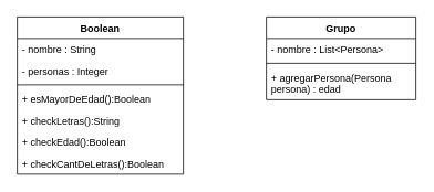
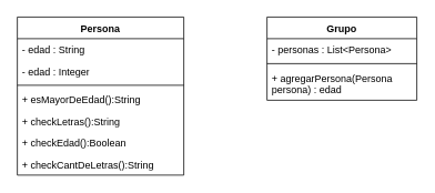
  <mxCell id="0" />
  <mxCell id="1" parent="0" />
- <mxCell id="2" value="Boolean" style="swimlane;fontStyle=1;align=center;verticalAlign=top;childLayout=stackLayout;horizontal=1;startSize=26;horizontalStack=0;resizeParent=1;resizeParentMax=0;resizeLast=0;collapsible=1;marginBottom=0;whiteSpace=wrap;html=1;" vertex="1" parent="1"><mxGeometry x="20" y="20" width="200" height="190" as="geometry" /></mxCell>
- <mxCell id="3" value="- nombre : String" style="text;strokeColor=none;fillColor=none;align=left;verticalAlign=top;spacingLeft=4;spacingRight=4;overflow=hidden;rotatable=0;points=[[0,0.5],[1,0.5]];portConstraint=eastwest;whiteSpace=wrap;html=1;" vertex="1" parent="2"><mxGeometry y="26" width="200" height="26" as="geometry" /></mxCell>
- <mxCell id="4" value="- personas : Integer" style="text;strokeColor=none;fillColor=none;align=left;verticalAlign=top;spacingLeft=4;spacingRight=4;overflow=hidden;rotatable=0;points=[[0,0.5],[1,0.5]];portConstraint=eastwest;whiteSpace=wrap;html=1;" vertex="1" parent="2"><mxGeometry y="52" width="200" height="26" as="geometry" /></mxCell>
+ <mxCell id="2" value="Persona" style="swimlane;fontStyle=1;align=center;verticalAlign=top;childLayout=stackLayout;horizontal=1;startSize=26;horizontalStack=0;resizeParent=1;resizeParentMax=0;resizeLast=0;collapsible=1;marginBottom=0;whiteSpace=wrap;html=1;" vertex="1" parent="1"><mxGeometry x="20" y="20" width="200" height="190" as="geometry" /></mxCell>
+ <mxCell id="3" value="- edad : String" style="text;strokeColor=none;fillColor=none;align=left;verticalAlign=top;spacingLeft=4;spacingRight=4;overflow=hidden;rotatable=0;points=[[0,0.5],[1,0.5]];portConstraint=eastwest;whiteSpace=wrap;html=1;" vertex="1" parent="2"><mxGeometry y="26" width="200" height="26" as="geometry" /></mxCell>
+ <mxCell id="4" value="- edad : Integer" style="text;strokeColor=none;fillColor=none;align=left;verticalAlign=top;spacingLeft=4;spacingRight=4;overflow=hidden;rotatable=0;points=[[0,0.5],[1,0.5]];portConstraint=eastwest;whiteSpace=wrap;html=1;" vertex="1" parent="2"><mxGeometry y="52" width="200" height="26" as="geometry" /></mxCell>
  <mxCell id="5" value="" style="line;strokeWidth=1;fillColor=none;align=left;verticalAlign=middle;spacingTop=-1;spacingLeft=3;spacingRight=3;rotatable=0;labelPosition=right;points=[];portConstraint=eastwest;strokeColor=inherit;" vertex="1" parent="2"><mxGeometry y="78" width="200" height="8" as="geometry" /></mxCell>
- <mxCell id="6" value="+ esMayorDeEdad():Boolean" style="text;strokeColor=none;fillColor=none;align=left;verticalAlign=top;spacingLeft=4;spacingRight=4;overflow=hidden;rotatable=0;points=[[0,0.5],[1,0.5]];portConstraint=eastwest;whiteSpace=wrap;html=1;" vertex="1" parent="2"><mxGeometry y="86" width="200" height="26" as="geometry" /></mxCell>
+ <mxCell id="6" value="+ esMayorDeEdad():String" style="text;strokeColor=none;fillColor=none;align=left;verticalAlign=top;spacingLeft=4;spacingRight=4;overflow=hidden;rotatable=0;points=[[0,0.5],[1,0.5]];portConstraint=eastwest;whiteSpace=wrap;html=1;" vertex="1" parent="2"><mxGeometry y="86" width="200" height="26" as="geometry" /></mxCell>
  <mxCell id="7" value="+ checkLetras():String" style="text;strokeColor=none;fillColor=none;align=left;verticalAlign=top;spacingLeft=4;spacingRight=4;overflow=hidden;rotatable=0;points=[[0,0.5],[1,0.5]];portConstraint=eastwest;whiteSpace=wrap;html=1;" vertex="1" parent="2"><mxGeometry y="112" width="200" height="26" as="geometry" /></mxCell>
  <mxCell id="8" value="+ checkEdad():Boolean" style="text;strokeColor=none;fillColor=none;align=left;verticalAlign=top;spacingLeft=4;spacingRight=4;overflow=hidden;rotatable=0;points=[[0,0.5],[1,0.5]];portConstraint=eastwest;whiteSpace=wrap;html=1;" vertex="1" parent="2"><mxGeometry y="138" width="200" height="26" as="geometry" /></mxCell>
- <mxCell id="9" value="+ checkCantDeLetras():Boolean" style="text;strokeColor=none;fillColor=none;align=left;verticalAlign=top;spacingLeft=4;spacingRight=4;overflow=hidden;rotatable=0;points=[[0,0.5],[1,0.5]];portConstraint=eastwest;whiteSpace=wrap;html=1;" vertex="1" parent="2"><mxGeometry y="164" width="200" height="26" as="geometry" /></mxCell>
+ <mxCell id="9" value="+ checkCantDeLetras():String" style="text;strokeColor=none;fillColor=none;align=left;verticalAlign=top;spacingLeft=4;spacingRight=4;overflow=hidden;rotatable=0;points=[[0,0.5],[1,0.5]];portConstraint=eastwest;whiteSpace=wrap;html=1;" vertex="1" parent="2"><mxGeometry y="164" width="200" height="26" as="geometry" /></mxCell>
  <mxCell id="10" value="Grupo" style="swimlane;fontStyle=1;align=center;verticalAlign=top;childLayout=stackLayout;horizontal=1;startSize=26;horizontalStack=0;resizeParent=1;resizeParentMax=0;resizeLast=0;collapsible=1;marginBottom=0;whiteSpace=wrap;html=1;" vertex="1" parent="1"><mxGeometry x="320" y="20" width="180" height="100" as="geometry" /></mxCell>
- <mxCell id="11" value="- nombre : List&amp;lt;Persona&amp;gt;" style="text;strokeColor=none;fillColor=none;align=left;verticalAlign=top;spacingLeft=4;spacingRight=4;overflow=hidden;rotatable=0;points=[[0,0.5],[1,0.5]];portConstraint=eastwest;whiteSpace=wrap;html=1;" vertex="1" parent="10"><mxGeometry y="26" width="180" height="26" as="geometry" /></mxCell>
+ <mxCell id="11" value="- personas : List&amp;lt;Persona&amp;gt;" style="text;strokeColor=none;fillColor=none;align=left;verticalAlign=top;spacingLeft=4;spacingRight=4;overflow=hidden;rotatable=0;points=[[0,0.5],[1,0.5]];portConstraint=eastwest;whiteSpace=wrap;html=1;" vertex="1" parent="10"><mxGeometry y="26" width="180" height="26" as="geometry" /></mxCell>
  <mxCell id="12" value="" style="line;strokeWidth=1;fillColor=none;align=left;verticalAlign=middle;spacingTop=-1;spacingLeft=3;spacingRight=3;rotatable=0;labelPosition=right;points=[];portConstraint=eastwest;strokeColor=inherit;" vertex="1" parent="10"><mxGeometry y="52" width="180" height="8" as="geometry" /></mxCell>
  <mxCell id="13" value="+ agregarPersona(Persona persona) : edad" style="text;strokeColor=none;fillColor=none;align=left;verticalAlign=top;spacingLeft=4;spacingRight=4;overflow=hidden;rotatable=0;points=[[0,0.5],[1,0.5]];portConstraint=eastwest;whiteSpace=wrap;html=1;" vertex="1" parent="10"><mxGeometry y="60" width="180" height="40" as="geometry" /></mxCell>
